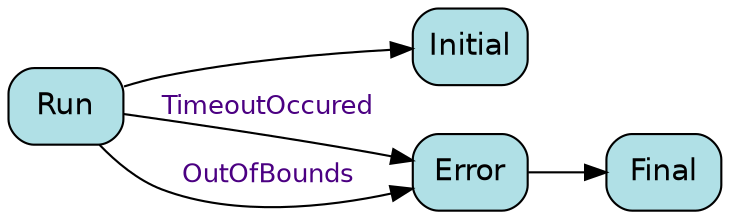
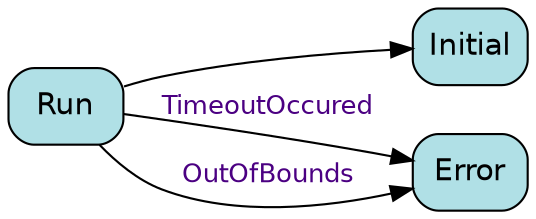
  digraph {
    fontname="DejaVu Sans"
    rankdir=LR
    node [fillcolor=PowderBlue fontname="DejaVu Sans" fontsize=14 margin=0 shape=box style="rounded,filled"]
    edge [fontcolor=Indigo fontname="DejaVu Sans" fontsize=12]
    Run
    Initial
    Error
-   Final
    Run -> Initial
    Run -> Error [label=TimeoutOccured]
    Run -> Error [label=OutOfBounds]
-   Error -> Final
  }
